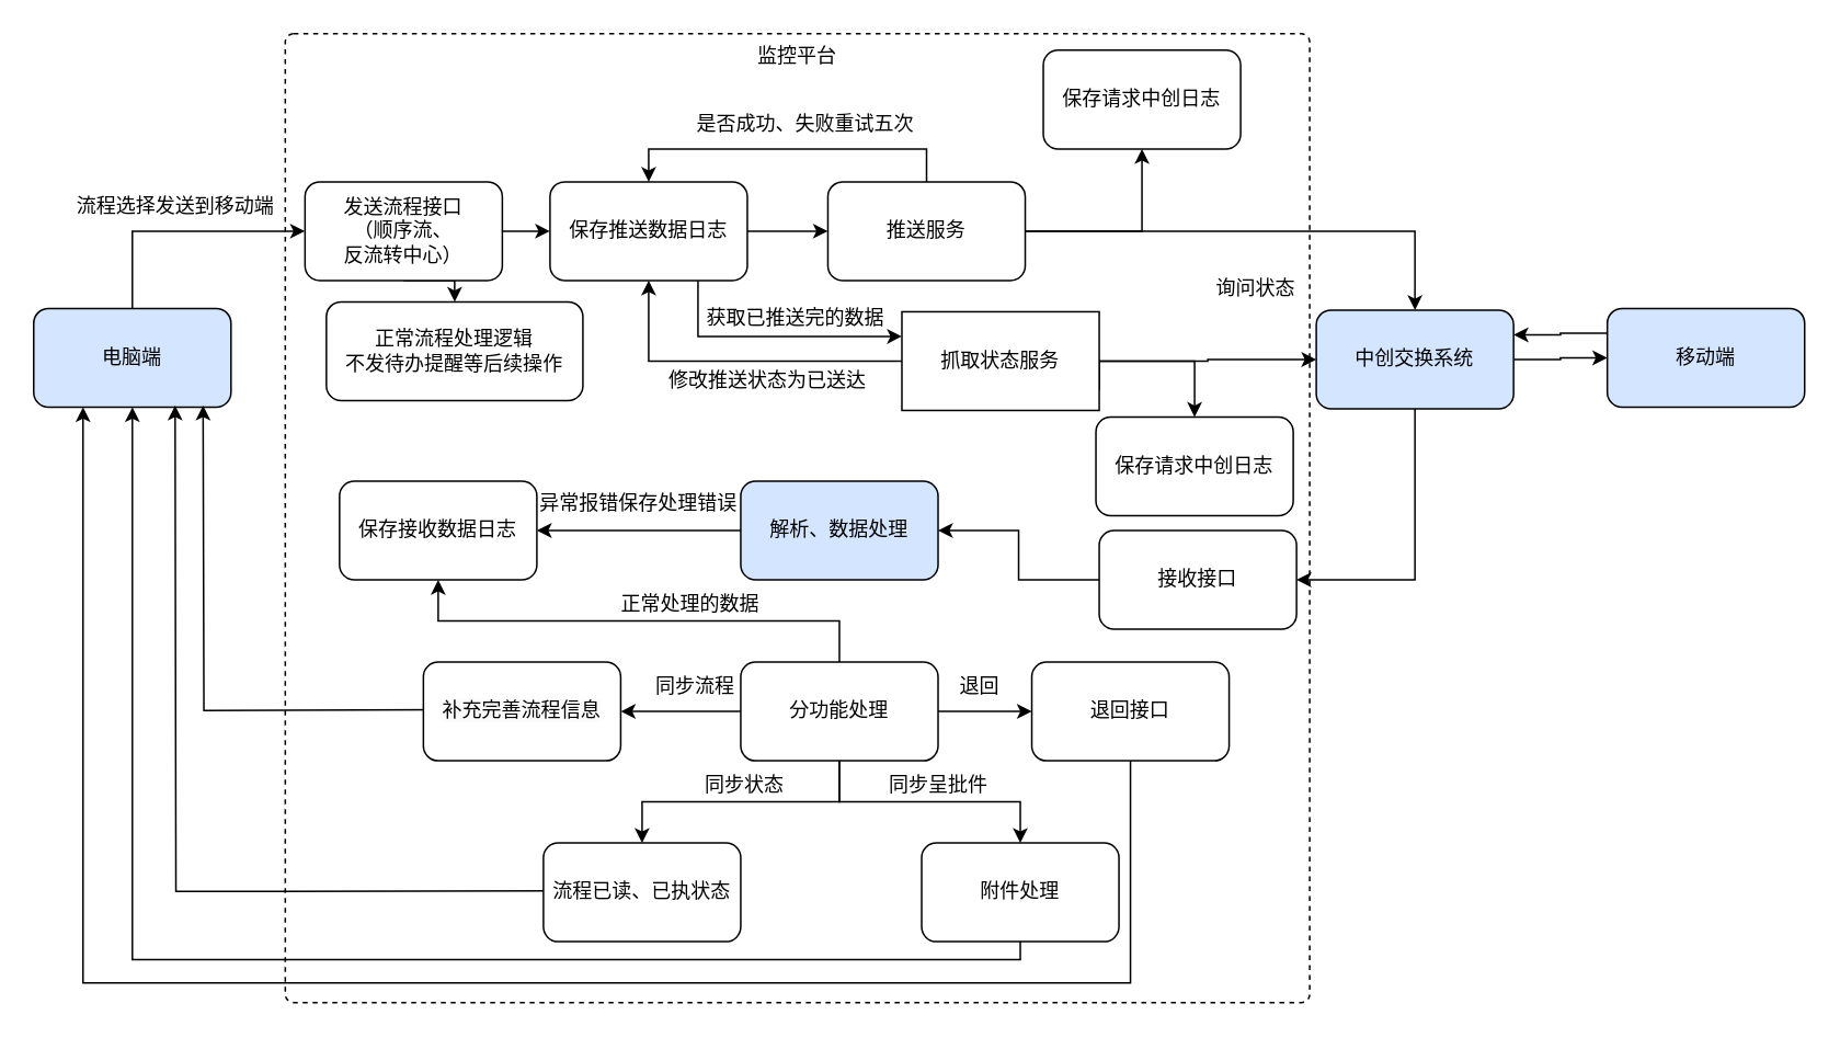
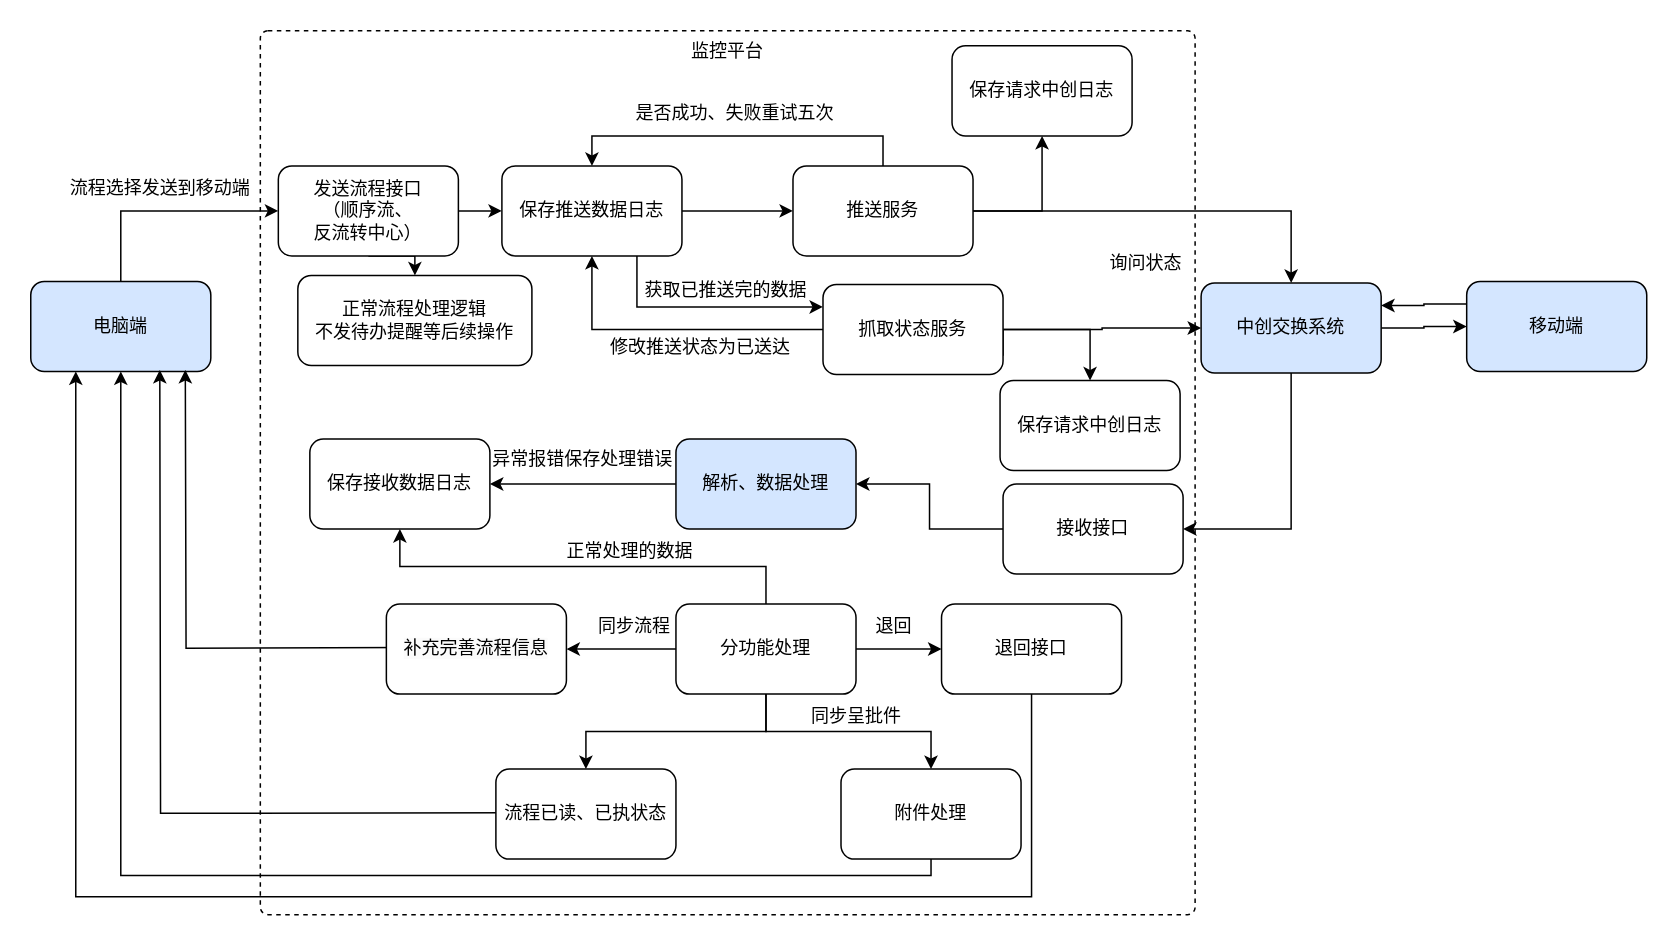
  <mxCell id="0" style=";html=1;" />
  <mxCell id="1" style=";html=1;" parent="0" />
  <mxCell id="2" value="监控平台" style="html=1;align=center;verticalAlign=top;rounded=1;absoluteArcSize=1;arcSize=10;dashed=1;whiteSpace=wrap;" vertex="1" parent="1"><mxGeometry x="173" y="20" width="623" height="589" as="geometry" /></mxCell>
  <mxCell id="3" style="edgeStyle=orthogonalEdgeStyle;rounded=0;orthogonalLoop=1;jettySize=auto;html=1;exitX=1;exitY=0.5;exitDx=0;exitDy=0;entryX=0;entryY=0.5;entryDx=0;entryDy=0;" edge="1" parent="1" source="5" target="10"><mxGeometry relative="1" as="geometry" /></mxCell>
  <mxCell id="4" style="edgeStyle=orthogonalEdgeStyle;rounded=0;orthogonalLoop=1;jettySize=auto;html=1;exitX=0.5;exitY=1;exitDx=0;exitDy=0;entryX=0.5;entryY=0;entryDx=0;entryDy=0;" edge="1" parent="1" source="5" target="57"><mxGeometry relative="1" as="geometry" /></mxCell>
  <mxCell id="5" value="发送流程接口&lt;br&gt;（顺序流、&lt;br&gt;反流转中心）" style="rounded=1;whiteSpace=wrap;html=1;" vertex="1" parent="1"><mxGeometry x="185" y="110" width="120" height="60" as="geometry" /></mxCell>
  <mxCell id="6" style="edgeStyle=orthogonalEdgeStyle;rounded=0;orthogonalLoop=1;jettySize=auto;html=1;exitX=0.5;exitY=0;exitDx=0;exitDy=0;entryX=0;entryY=0.5;entryDx=0;entryDy=0;" edge="1" parent="1" source="7" target="5"><mxGeometry relative="1" as="geometry" /></mxCell>
  <mxCell id="7" value="电脑端" style="rounded=1;whiteSpace=wrap;html=1;fillColor=#D4E6FF;" vertex="1" parent="1"><mxGeometry x="20" y="187" width="120" height="60" as="geometry" /></mxCell>
  <mxCell id="8" style="edgeStyle=orthogonalEdgeStyle;rounded=0;orthogonalLoop=1;jettySize=auto;html=1;exitX=1;exitY=0.5;exitDx=0;exitDy=0;entryX=0;entryY=0.5;entryDx=0;entryDy=0;" edge="1" parent="1" source="10" target="14"><mxGeometry relative="1" as="geometry" /></mxCell>
  <mxCell id="9" style="edgeStyle=orthogonalEdgeStyle;rounded=0;orthogonalLoop=1;jettySize=auto;html=1;exitX=0.75;exitY=1;exitDx=0;exitDy=0;entryX=0;entryY=0.25;entryDx=0;entryDy=0;" edge="1" parent="1" source="10" target="30"><mxGeometry relative="1" as="geometry" /></mxCell>
  <mxCell id="10" value="保存推送数据日志" style="rounded=1;whiteSpace=wrap;html=1;" vertex="1" parent="1"><mxGeometry x="334" y="110" width="120" height="60" as="geometry" /></mxCell>
  <mxCell id="11" style="edgeStyle=orthogonalEdgeStyle;rounded=0;orthogonalLoop=1;jettySize=auto;html=1;exitX=1;exitY=0.5;exitDx=0;exitDy=0;entryX=0.5;entryY=1;entryDx=0;entryDy=0;" edge="1" parent="1" source="14" target="26"><mxGeometry relative="1" as="geometry" /></mxCell>
  <mxCell id="12" style="edgeStyle=orthogonalEdgeStyle;rounded=0;orthogonalLoop=1;jettySize=auto;html=1;exitX=0.5;exitY=0;exitDx=0;exitDy=0;entryX=0.5;entryY=0;entryDx=0;entryDy=0;" edge="1" parent="1" source="14" target="10"><mxGeometry relative="1" as="geometry" /></mxCell>
  <mxCell id="13" style="edgeStyle=orthogonalEdgeStyle;rounded=0;orthogonalLoop=1;jettySize=auto;html=1;exitX=1;exitY=0.5;exitDx=0;exitDy=0;entryX=0.5;entryY=0;entryDx=0;entryDy=0;" edge="1" parent="1" source="14" target="17"><mxGeometry relative="1" as="geometry" /></mxCell>
- <mxCell id="14" value="推送服务" style="rounded=1;whiteSpace=wrap;html=1;" vertex="1" parent="1"><mxGeometry x="503" y="110" width="120" height="60" as="geometry" /></mxCell>
+ <mxCell id="14" value="推送服务" style="rounded=1;whiteSpace=wrap;html=1;" vertex="1" parent="1"><mxGeometry x="528" y="110" width="120" height="60" as="geometry" /></mxCell>
  <mxCell id="15" style="edgeStyle=orthogonalEdgeStyle;rounded=0;orthogonalLoop=1;jettySize=auto;html=1;exitX=1;exitY=0.5;exitDx=0;exitDy=0;entryX=0;entryY=0.5;entryDx=0;entryDy=0;" edge="1" parent="1" source="17" target="54"><mxGeometry relative="1" as="geometry" /></mxCell>
  <mxCell id="16" style="edgeStyle=orthogonalEdgeStyle;rounded=0;orthogonalLoop=1;jettySize=auto;html=1;exitX=0.5;exitY=1;exitDx=0;exitDy=0;entryX=1;entryY=0.5;entryDx=0;entryDy=0;" edge="1" parent="1" source="17" target="19"><mxGeometry relative="1" as="geometry" /></mxCell>
  <mxCell id="17" value="中创交换系统" style="rounded=1;whiteSpace=wrap;html=1;fillColor=#D4E6FF;" vertex="1" parent="1"><mxGeometry x="800" y="188" width="120" height="60" as="geometry" /></mxCell>
  <mxCell id="18" style="edgeStyle=orthogonalEdgeStyle;rounded=0;orthogonalLoop=1;jettySize=auto;html=1;exitX=0;exitY=0.5;exitDx=0;exitDy=0;entryX=1;entryY=0.5;entryDx=0;entryDy=0;" edge="1" parent="1" source="19" target="22"><mxGeometry relative="1" as="geometry" /></mxCell>
  <mxCell id="19" value="接收接口" style="rounded=1;whiteSpace=wrap;html=1;" vertex="1" parent="1"><mxGeometry x="668" y="322" width="120" height="60" as="geometry" /></mxCell>
  <mxCell id="20" value="流程选择发送到移动端" style="text;html=1;align=center;verticalAlign=middle;resizable=0;points=[];autosize=1;strokeColor=none;fillColor=none;" vertex="1" parent="1"><mxGeometry x="36" y="110" width="140" height="30" as="geometry" /></mxCell>
  <mxCell id="21" style="edgeStyle=orthogonalEdgeStyle;rounded=0;orthogonalLoop=1;jettySize=auto;html=1;exitX=0;exitY=0.5;exitDx=0;exitDy=0;entryX=1;entryY=0.5;entryDx=0;entryDy=0;" edge="1" parent="1" source="22" target="55"><mxGeometry relative="1" as="geometry" /></mxCell>
  <mxCell id="22" value="解析、数据处理" style="rounded=1;whiteSpace=wrap;html=1;fillColor=#d4e6ff;" vertex="1" parent="1"><mxGeometry x="450" y="292" width="120" height="60" as="geometry" /></mxCell>
  <mxCell id="23" value="&lt;div style=&quot;text-align: center;&quot;&gt;&lt;span style=&quot;background-color: initial;&quot;&gt;异常报错保存处理错误&lt;/span&gt;&lt;/div&gt;" style="text;whiteSpace=wrap;html=1;" vertex="1" parent="1"><mxGeometry x="326" y="292" width="147" height="40" as="geometry" /></mxCell>
  <mxCell id="24" style="edgeStyle=orthogonalEdgeStyle;rounded=0;orthogonalLoop=1;jettySize=auto;html=1;exitX=0;exitY=0.5;exitDx=0;exitDy=0;entryX=0.75;entryY=1;entryDx=0;entryDy=0;" edge="1" parent="1"><mxGeometry relative="1" as="geometry"><mxPoint x="270" y="431" as="sourcePoint" /><mxPoint x="123" y="246" as="targetPoint" /></mxGeometry></mxCell>
  <mxCell id="25" value="&lt;span style=&quot;color: rgb(0, 0, 0); font-family: Helvetica; font-size: 12px; font-style: normal; font-variant-ligatures: normal; font-variant-caps: normal; font-weight: 400; letter-spacing: normal; orphans: 2; text-align: center; text-indent: 0px; text-transform: none; widows: 2; word-spacing: 0px; -webkit-text-stroke-width: 0px; background-color: rgb(251, 251, 251); text-decoration-thickness: initial; text-decoration-style: initial; text-decoration-color: initial; float: none; display: inline !important;&quot;&gt;补充完善流程信息&lt;/span&gt;" style="rounded=1;whiteSpace=wrap;html=1;" vertex="1" parent="1"><mxGeometry x="257" y="402" width="120" height="60" as="geometry" /></mxCell>
  <mxCell id="26" value="保存请求中创&lt;span style=&quot;background-color: initial;&quot;&gt;日志&lt;/span&gt;" style="rounded=1;whiteSpace=wrap;html=1;" vertex="1" parent="1"><mxGeometry x="634" y="30" width="120" height="60" as="geometry" /></mxCell>
  <mxCell id="27" style="edgeStyle=orthogonalEdgeStyle;rounded=0;orthogonalLoop=1;jettySize=auto;html=1;exitX=0;exitY=0.5;exitDx=0;exitDy=0;entryX=0.5;entryY=1;entryDx=0;entryDy=0;" edge="1" parent="1" source="30" target="10"><mxGeometry relative="1" as="geometry" /></mxCell>
  <mxCell id="28" style="edgeStyle=orthogonalEdgeStyle;rounded=0;orthogonalLoop=1;jettySize=auto;html=1;exitX=1;exitY=0.5;exitDx=0;exitDy=0;entryX=0.5;entryY=0;entryDx=0;entryDy=0;" edge="1" parent="1" source="30" target="35"><mxGeometry relative="1" as="geometry"><Array as="points"><mxPoint x="668" y="236" /><mxPoint x="654" y="236" /><mxPoint x="654" y="219" /><mxPoint x="726" y="219" /></Array></mxGeometry></mxCell>
  <mxCell id="29" style="edgeStyle=orthogonalEdgeStyle;rounded=0;orthogonalLoop=1;jettySize=auto;html=1;exitX=1;exitY=0.5;exitDx=0;exitDy=0;" edge="1" parent="1" source="30" target="17"><mxGeometry relative="1" as="geometry" /></mxCell>
- <mxCell id="30" value="抓取状态服务" style="whiteSpace=wrap;html=1;rounded=0;" vertex="1" parent="1"><mxGeometry x="548" y="189" width="120" height="60" as="geometry" /></mxCell>
+ <mxCell id="30" value="抓取状态服务" style="rounded=1;whiteSpace=wrap;html=1;" vertex="1" parent="1"><mxGeometry x="548" y="189" width="120" height="60" as="geometry" /></mxCell>
  <mxCell id="31" value="询问状态" style="text;html=1;align=center;verticalAlign=middle;resizable=0;points=[];autosize=1;strokeColor=none;fillColor=none;" vertex="1" parent="1"><mxGeometry x="728" y="160" width="70" height="30" as="geometry" /></mxCell>
  <mxCell id="32" value="获取已推送完的数据" style="text;html=1;align=center;verticalAlign=middle;resizable=0;points=[];autosize=1;strokeColor=none;fillColor=none;" vertex="1" parent="1"><mxGeometry x="418" y="178" width="130" height="30" as="geometry" /></mxCell>
  <mxCell id="33" value="修改推送状态为已送达" style="text;html=1;align=center;verticalAlign=middle;resizable=0;points=[];autosize=1;strokeColor=none;fillColor=none;" vertex="1" parent="1"><mxGeometry x="396" y="216" width="140" height="30" as="geometry" /></mxCell>
  <mxCell id="34" value="是否成功、失败重试五次" style="text;html=1;align=center;verticalAlign=middle;resizable=0;points=[];autosize=1;strokeColor=none;fillColor=none;" vertex="1" parent="1"><mxGeometry x="409" y="60" width="160" height="30" as="geometry" /></mxCell>
  <mxCell id="35" value="保存请求中创日志" style="rounded=1;whiteSpace=wrap;html=1;" vertex="1" parent="1"><mxGeometry x="666" y="253" width="120" height="60" as="geometry" /></mxCell>
  <mxCell id="36" value="正常处理的数据" style="text;html=1;align=center;verticalAlign=middle;resizable=0;points=[];autosize=1;strokeColor=none;fillColor=none;" vertex="1" parent="1"><mxGeometry x="364" y="352" width="110" height="30" as="geometry" /></mxCell>
  <mxCell id="37" style="edgeStyle=orthogonalEdgeStyle;rounded=0;orthogonalLoop=1;jettySize=auto;html=1;exitX=0;exitY=0.5;exitDx=0;exitDy=0;entryX=1;entryY=0.5;entryDx=0;entryDy=0;" edge="1" parent="1" source="42" target="25"><mxGeometry relative="1" as="geometry" /></mxCell>
  <mxCell id="38" style="edgeStyle=orthogonalEdgeStyle;rounded=0;orthogonalLoop=1;jettySize=auto;html=1;exitX=1;exitY=0.5;exitDx=0;exitDy=0;" edge="1" parent="1" source="42" target="45"><mxGeometry relative="1" as="geometry" /></mxCell>
  <mxCell id="39" style="edgeStyle=orthogonalEdgeStyle;rounded=0;orthogonalLoop=1;jettySize=auto;html=1;exitX=0.5;exitY=1;exitDx=0;exitDy=0;entryX=0.5;entryY=0;entryDx=0;entryDy=0;" edge="1" parent="1" source="42" target="48"><mxGeometry relative="1" as="geometry" /></mxCell>
  <mxCell id="40" style="edgeStyle=orthogonalEdgeStyle;rounded=0;orthogonalLoop=1;jettySize=auto;html=1;exitX=0.5;exitY=1;exitDx=0;exitDy=0;entryX=0.5;entryY=0;entryDx=0;entryDy=0;" edge="1" parent="1" source="42" target="51"><mxGeometry relative="1" as="geometry" /></mxCell>
  <mxCell id="41" style="edgeStyle=orthogonalEdgeStyle;rounded=0;orthogonalLoop=1;jettySize=auto;html=1;exitX=0.5;exitY=0;exitDx=0;exitDy=0;entryX=0.5;entryY=1;entryDx=0;entryDy=0;" edge="1" parent="1" source="42" target="55"><mxGeometry relative="1" as="geometry" /></mxCell>
  <mxCell id="42" value="分功能处理" style="rounded=1;whiteSpace=wrap;html=1;" vertex="1" parent="1"><mxGeometry x="450" y="402" width="120" height="60" as="geometry" /></mxCell>
  <mxCell id="43" value="同步流程" style="text;html=1;align=center;verticalAlign=middle;resizable=0;points=[];autosize=1;strokeColor=none;fillColor=none;" vertex="1" parent="1"><mxGeometry x="387" y="402" width="70" height="30" as="geometry" /></mxCell>
  <mxCell id="44" style="edgeStyle=orthogonalEdgeStyle;rounded=0;orthogonalLoop=1;jettySize=auto;html=1;exitX=0.5;exitY=1;exitDx=0;exitDy=0;entryX=0.25;entryY=1;entryDx=0;entryDy=0;" edge="1" parent="1" source="45" target="7"><mxGeometry relative="1" as="geometry"><Array as="points"><mxPoint x="687" y="597" /><mxPoint x="50" y="597" /></Array></mxGeometry></mxCell>
  <mxCell id="45" value="退回接口" style="rounded=1;whiteSpace=wrap;html=1;" vertex="1" parent="1"><mxGeometry x="627" y="402" width="120" height="60" as="geometry" /></mxCell>
  <mxCell id="46" value="退回" style="text;html=1;align=center;verticalAlign=middle;resizable=0;points=[];autosize=1;strokeColor=none;fillColor=none;" vertex="1" parent="1"><mxGeometry x="570" y="402" width="50" height="30" as="geometry" /></mxCell>
  <mxCell id="47" style="edgeStyle=orthogonalEdgeStyle;rounded=0;orthogonalLoop=1;jettySize=auto;html=1;exitX=0.5;exitY=1;exitDx=0;exitDy=0;entryX=0.5;entryY=1;entryDx=0;entryDy=0;" edge="1" parent="1" source="48" target="7"><mxGeometry relative="1" as="geometry"><Array as="points"><mxPoint x="620" y="583" /><mxPoint x="80" y="583" /></Array></mxGeometry></mxCell>
  <mxCell id="48" value="附件处理" style="rounded=1;whiteSpace=wrap;html=1;" vertex="1" parent="1"><mxGeometry x="560" y="512" width="120" height="60" as="geometry" /></mxCell>
  <mxCell id="49" value="同步呈批件" style="text;html=1;align=center;verticalAlign=middle;resizable=0;points=[];autosize=1;strokeColor=none;fillColor=none;" vertex="1" parent="1"><mxGeometry x="530" y="462" width="80" height="30" as="geometry" /></mxCell>
  <mxCell id="50" style="edgeStyle=orthogonalEdgeStyle;rounded=0;orthogonalLoop=1;jettySize=auto;html=1;exitX=0;exitY=0.5;exitDx=0;exitDy=0;entryX=0.5;entryY=1;entryDx=0;entryDy=0;" edge="1" parent="1"><mxGeometry relative="1" as="geometry"><mxPoint x="356" y="541" as="sourcePoint" /><mxPoint x="106" y="246" as="targetPoint" /></mxGeometry></mxCell>
  <mxCell id="51" value="流程已读、已执状态" style="rounded=1;whiteSpace=wrap;html=1;" vertex="1" parent="1"><mxGeometry x="330" y="512" width="120" height="60" as="geometry" /></mxCell>
- <mxCell id="52" value="同步状态" style="text;html=1;align=center;verticalAlign=middle;resizable=0;points=[];autosize=1;strokeColor=none;fillColor=none;" vertex="1" parent="1"><mxGeometry x="417" y="462" width="70" height="30" as="geometry" /></mxCell>
  <mxCell id="53" style="edgeStyle=orthogonalEdgeStyle;rounded=0;orthogonalLoop=1;jettySize=auto;html=1;exitX=0;exitY=0.25;exitDx=0;exitDy=0;entryX=1;entryY=0.25;entryDx=0;entryDy=0;" edge="1" parent="1" source="54" target="17"><mxGeometry relative="1" as="geometry" /></mxCell>
  <mxCell id="54" value="移动端" style="rounded=1;whiteSpace=wrap;html=1;fillColor=#D4E6FF;" vertex="1" parent="1"><mxGeometry x="977" y="187" width="120" height="60" as="geometry" /></mxCell>
  <mxCell id="55" value="保存接收数据日志" style="rounded=1;whiteSpace=wrap;html=1;" vertex="1" parent="1"><mxGeometry x="206" y="292" width="120" height="60" as="geometry" /></mxCell>
  <mxCell id="56" style="edgeStyle=orthogonalEdgeStyle;rounded=0;orthogonalLoop=1;jettySize=auto;html=1;exitX=0.5;exitY=1;exitDx=0;exitDy=0;" edge="1" parent="1"><mxGeometry relative="1" as="geometry"><mxPoint x="245" y="270" as="sourcePoint" /><mxPoint x="245" y="270" as="targetPoint" /></mxGeometry></mxCell>
  <mxCell id="57" value="正常流程处理逻辑&lt;br&gt;不发待办提醒等后续操作" style="rounded=1;whiteSpace=wrap;html=1;" vertex="1" parent="1"><mxGeometry x="198" y="183" width="156" height="60" as="geometry" /></mxCell>
